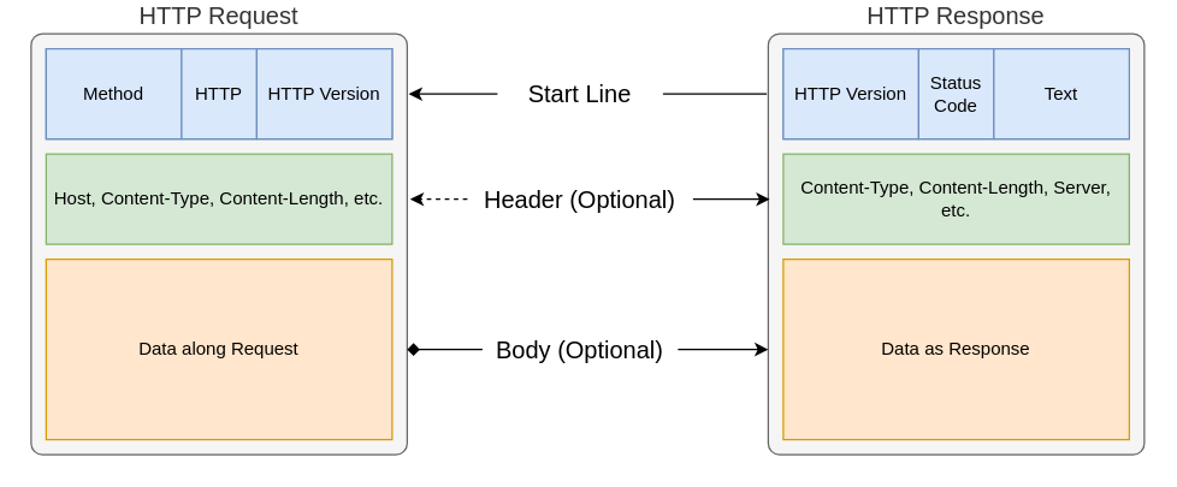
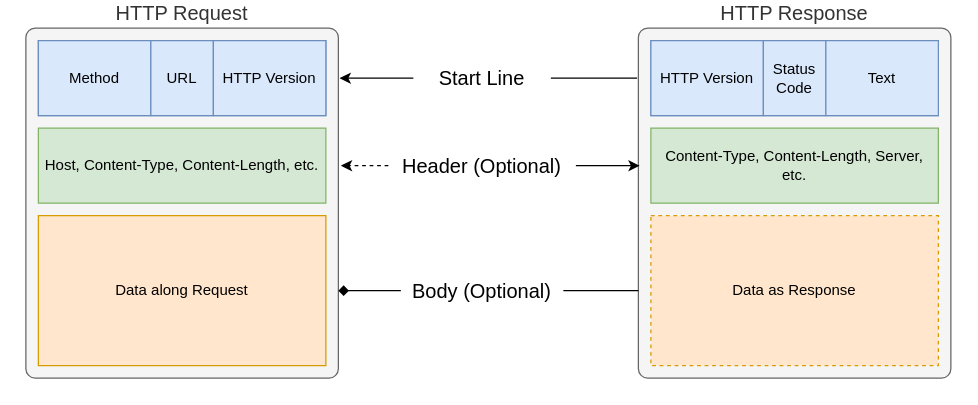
  <mxCell id="0" />
  <mxCell id="1" parent="0" />
  <mxCell id="2" value="HTTP Request" style="whiteSpace=wrap;html=1;rounded=1;arcSize=3;fillColor=#f5f5f5;strokeColor=#666666;fontColor=#333333;labelPosition=center;verticalLabelPosition=top;align=center;verticalAlign=bottom;fontSize=16;" vertex="1" parent="1"><mxGeometry x="20" y="20" width="250" height="280" as="geometry" /></mxCell>
  <mxCell id="3" value="" style="whiteSpace=wrap;html=1;rounded=0;arcSize=7;fillColor=#dae8fc;strokeColor=#6c8ebf;" vertex="1" parent="1"><mxGeometry x="30" y="30" width="230" height="60" as="geometry" /></mxCell>
  <mxCell id="4" value="Host, Content-Type, Content-Length, etc." style="whiteSpace=wrap;html=1;rounded=0;arcSize=7;fillColor=#d5e8d4;strokeColor=#82b366;" vertex="1" parent="1"><mxGeometry x="30" y="100" width="230" height="60" as="geometry" /></mxCell>
  <mxCell id="5" value="Data along Request" style="whiteSpace=wrap;html=1;rounded=0;arcSize=7;fillColor=#ffe6cc;strokeColor=#d79b00;" vertex="1" parent="1"><mxGeometry x="30" y="170" width="230" height="120" as="geometry" /></mxCell>
  <mxCell id="6" value="Method" style="whiteSpace=wrap;html=1;rounded=0;arcSize=7;fillColor=#dae8fc;strokeColor=#6c8ebf;" vertex="1" parent="1"><mxGeometry x="30" y="30" width="90" height="60" as="geometry" /></mxCell>
- <mxCell id="7" value="HTTP" style="whiteSpace=wrap;html=1;rounded=0;arcSize=7;fillColor=#dae8fc;strokeColor=#6c8ebf;" vertex="1" parent="1"><mxGeometry x="120" y="30" width="50" height="60" as="geometry" /></mxCell>
+ <mxCell id="7" value="URL" style="whiteSpace=wrap;html=1;rounded=0;arcSize=7;fillColor=#dae8fc;strokeColor=#6c8ebf;" vertex="1" parent="1"><mxGeometry x="120" y="30" width="50" height="60" as="geometry" /></mxCell>
  <mxCell id="8" value="HTTP Version" style="whiteSpace=wrap;html=1;rounded=0;arcSize=7;fillColor=#dae8fc;strokeColor=#6c8ebf;" vertex="1" parent="1"><mxGeometry x="170" y="30" width="90" height="60" as="geometry" /></mxCell>
  <mxCell id="9" value="HTTP Response" style="whiteSpace=wrap;html=1;rounded=1;arcSize=3;fillColor=#f5f5f5;strokeColor=#666666;fontColor=#333333;labelPosition=center;verticalLabelPosition=top;align=center;verticalAlign=bottom;fontSize=16;" vertex="1" parent="1"><mxGeometry x="510" y="20" width="250" height="280" as="geometry" /></mxCell>
  <mxCell id="10" value="" style="whiteSpace=wrap;html=1;rounded=0;arcSize=7;fillColor=#dae8fc;strokeColor=#6c8ebf;" vertex="1" parent="1"><mxGeometry x="520" y="30" width="230" height="60" as="geometry" /></mxCell>
  <mxCell id="11" value="Content-Type, Content-Length, Server, etc." style="whiteSpace=wrap;html=1;rounded=0;arcSize=7;fillColor=#d5e8d4;strokeColor=#82b366;" vertex="1" parent="1"><mxGeometry x="520" y="100" width="230" height="60" as="geometry" /></mxCell>
- <mxCell id="12" value="Data as Response" style="whiteSpace=wrap;html=1;rounded=0;arcSize=7;fillColor=#ffe6cc;strokeColor=#d79b00;" vertex="1" parent="1"><mxGeometry x="520" y="170" width="230" height="120" as="geometry" /></mxCell>
+ <mxCell id="12" value="Data as Response" style="whiteSpace=wrap;html=1;rounded=0;arcSize=7;fillColor=#ffe6cc;strokeColor=#d79b00;dashed=1;" vertex="1" parent="1"><mxGeometry x="520" y="170" width="230" height="120" as="geometry" /></mxCell>
  <mxCell id="13" value="HTTP Version" style="whiteSpace=wrap;html=1;rounded=0;arcSize=7;fillColor=#dae8fc;strokeColor=#6c8ebf;" vertex="1" parent="1"><mxGeometry x="520" y="30" width="90" height="60" as="geometry" /></mxCell>
  <mxCell id="14" value="Status&lt;br&gt;Code" style="whiteSpace=wrap;html=1;rounded=0;arcSize=7;fillColor=#dae8fc;strokeColor=#6c8ebf;" vertex="1" parent="1"><mxGeometry x="610" y="30" width="50" height="60" as="geometry" /></mxCell>
  <mxCell id="15" value="Text" style="whiteSpace=wrap;html=1;rounded=0;arcSize=7;fillColor=#dae8fc;strokeColor=#6c8ebf;" vertex="1" parent="1"><mxGeometry x="660" y="30" width="90" height="60" as="geometry" /></mxCell>
  <mxCell id="16" style="edgeStyle=none;html=1;entryX=-0.004;entryY=0.143;entryDx=0;entryDy=0;entryPerimeter=0;fontSize=16;endArrow=none;" edge="1" parent="1" source="18" target="9"><mxGeometry relative="1" as="geometry" /></mxCell>
  <mxCell id="17" style="edgeStyle=none;html=1;entryX=1.004;entryY=0.143;entryDx=0;entryDy=0;entryPerimeter=0;fontSize=16;" edge="1" parent="1" source="18" target="2"><mxGeometry relative="1" as="geometry" /></mxCell>
  <mxCell id="18" value="Start Line" style="text;strokeColor=none;align=center;fillColor=none;html=1;verticalAlign=middle;whiteSpace=wrap;rounded=0;fontSize=16;" vertex="1" parent="1"><mxGeometry x="330" y="45" width="110" height="30" as="geometry" /></mxCell>
  <mxCell id="19" style="edgeStyle=none;html=1;entryX=0.004;entryY=0.393;entryDx=0;entryDy=0;entryPerimeter=0;fontSize=16;" edge="1" parent="1" source="21" target="9"><mxGeometry relative="1" as="geometry" /></mxCell>
  <mxCell id="20" style="edgeStyle=none;html=1;entryX=1.008;entryY=0.393;entryDx=0;entryDy=0;entryPerimeter=0;fontSize=16;dashed=1;" edge="1" parent="1" source="21" target="2"><mxGeometry relative="1" as="geometry" /></mxCell>
  <mxCell id="21" value="Header (Optional)" style="text;strokeColor=none;align=center;fillColor=none;html=1;verticalAlign=middle;whiteSpace=wrap;rounded=0;fontSize=16;" vertex="1" parent="1"><mxGeometry x="310" y="115" width="150" height="30" as="geometry" /></mxCell>
- <mxCell id="22" style="edgeStyle=none;html=1;entryX=0;entryY=0.75;entryDx=0;entryDy=0;fontSize=16;" edge="1" parent="1" source="24" target="9"><mxGeometry relative="1" as="geometry" /></mxCell>
+ <mxCell id="22" style="edgeStyle=none;html=1;entryX=0;entryY=0.75;entryDx=0;entryDy=0;fontSize=16;endArrow=none;" edge="1" parent="1" source="24" target="9"><mxGeometry relative="1" as="geometry" /></mxCell>
  <mxCell id="23" style="edgeStyle=none;html=1;exitX=0;exitY=0.5;exitDx=0;exitDy=0;entryX=1;entryY=0.75;entryDx=0;entryDy=0;fontSize=16;endArrow=diamond;" edge="1" parent="1" source="24" target="2"><mxGeometry relative="1" as="geometry" /></mxCell>
  <mxCell id="24" value="Body (Optional)" style="text;strokeColor=none;align=center;fillColor=none;html=1;verticalAlign=middle;whiteSpace=wrap;rounded=0;fontSize=16;" vertex="1" parent="1"><mxGeometry x="320" y="215" width="130" height="30" as="geometry" /></mxCell>
